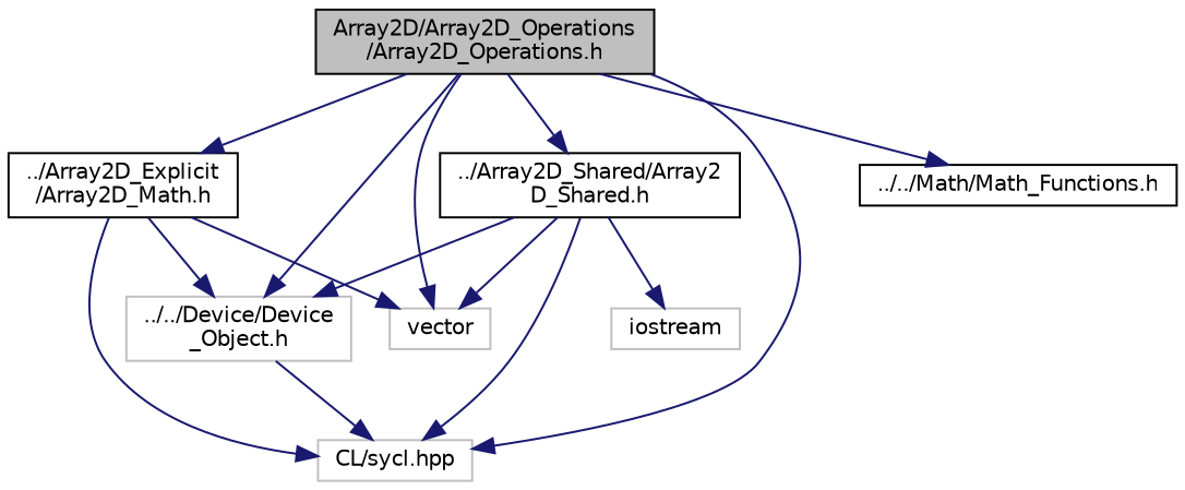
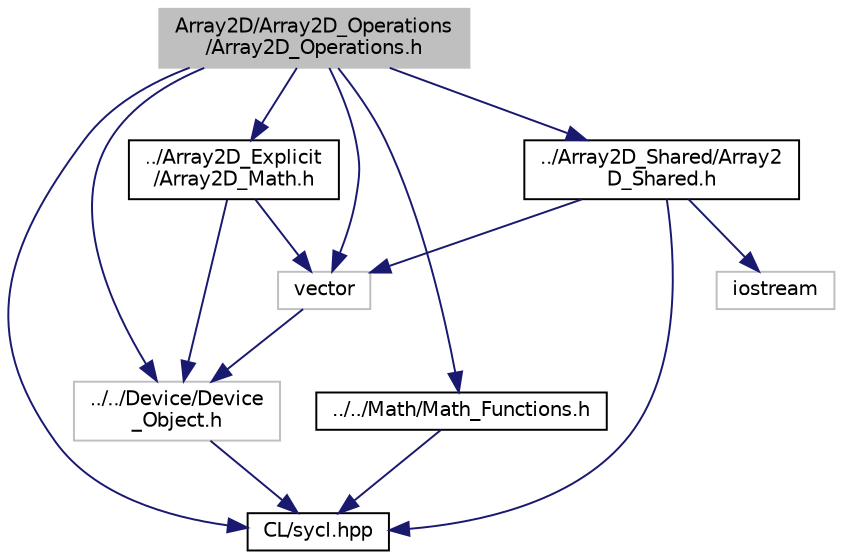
  digraph {
    node [color=black fontname=Helvetica fontsize=10 shape=record]
    edge [color=midnightblue fontname=Helvetica fontsize=10 labelfontname=Helvetica labelfontsize=10 style=solid]
-   n1 [fillcolor=grey75 fontcolor=black height=0.2 label="Array2D/Array2D_Operations\l/Array2D_Operations.h" style=filled width=0.4]
-   n2 [color=grey75 height=0.2 label="CL/sycl.hpp" width=0.4]
+   n1 [color=grey75 fillcolor=grey75 fontcolor=black height=0.2 label="Array2D/Array2D_Operations\l/Array2D_Operations.h" style=filled width=0.4]
+   n2 [height=0.2 label="CL/sycl.hpp" width=0.4]
    n3 [color=grey75 height=0.2 label=vector width=0.4]
    n4 [color=grey75 height=0.2 label="../../Device/Device\l_Object.h" width=0.4]
    n5 [height=0.2 label="../../Math/Math_Functions.h" width=0.4]
    n6 [height=0.2 label="../Array2D_Explicit\l/Array2D_Math.h" width=0.4]
    n7 [height=0.2 label="../Array2D_Shared/Array2\lD_Shared.h" width=0.4]
    n8 [color=grey75 height=0.2 label=iostream width=0.4]
    n1 -> n2
    n1 -> n3
    n1 -> n4
    n1 -> n5
    n1 -> n6
    n1 -> n7
    n4 -> n2
-   n6 -> n2
+   n5 -> n2
    n6 -> n3
    n6 -> n4
    n7 -> n2
    n7 -> n3
-   n7 -> n4
+   n3 -> n4
    n7 -> n8
  }
